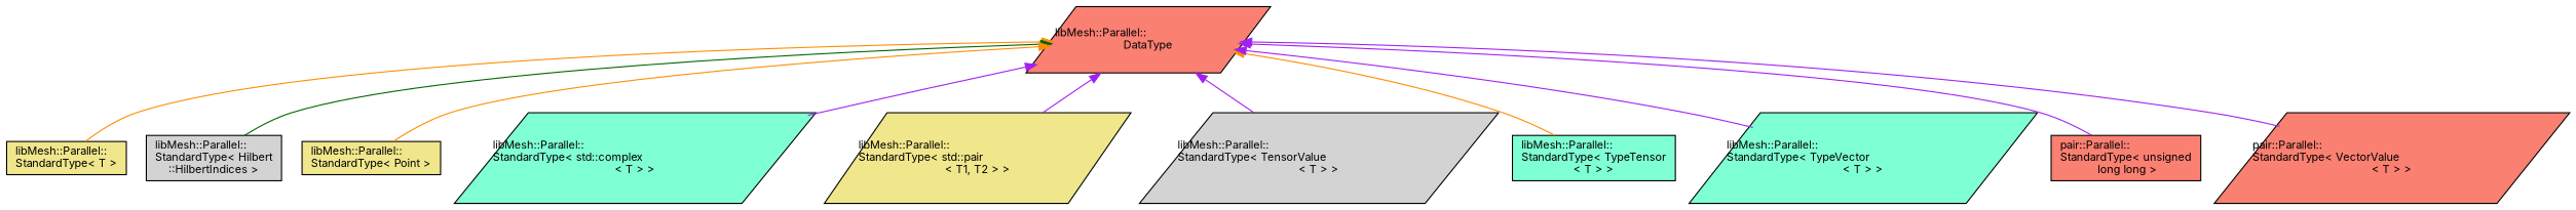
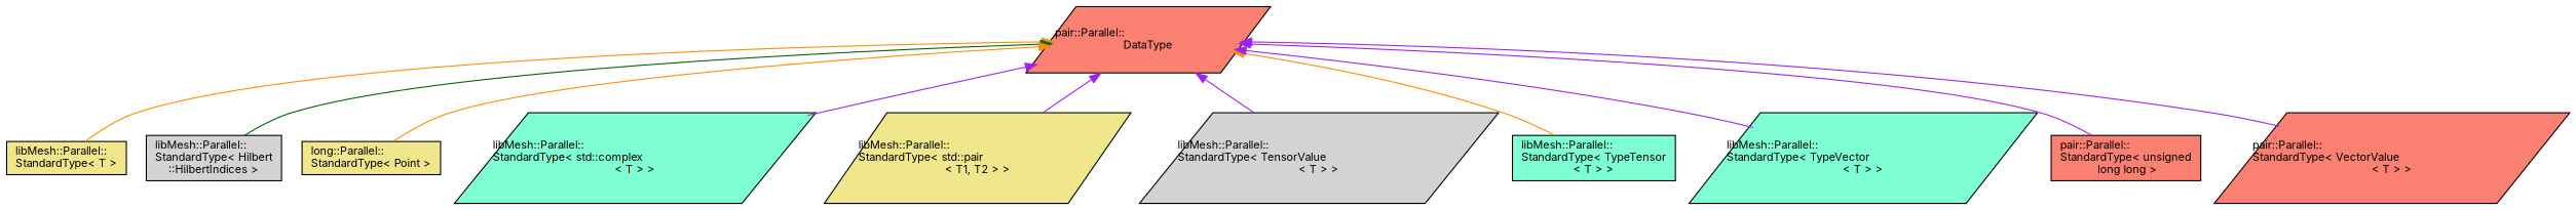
  digraph {
    fontname=Inter
    rankdir=TB
    node [color=black fillcolor=salmon fontname=Inter fontsize=10 shape=parallelogram style=filled]
    edge [color=purple dir=back fontname=Inter fontsize=10 labelfontname=Helvetica labelfontsize=10 style=solid]
-   n1 [height=0.2 label="libMesh::Parallel::\lDataType" width=0.4]
+   n1 [height=0.2 label="pair::Parallel::\lDataType" width=0.4]
    n2 [fillcolor=khaki height=0.2 label="libMesh::Parallel::\lStandardType\< T \>" shape=box width=0.4]
    n3 [fillcolor=lightgrey height=0.2 label="libMesh::Parallel::\lStandardType\< Hilbert\l::HilbertIndices \>" shape=box width=0.4]
-   n4 [fillcolor=khaki height=0.2 label="libMesh::Parallel::\lStandardType\< Point \>" shape=box width=0.4]
+   n4 [fillcolor=khaki height=0.2 label="long::Parallel::\lStandardType\< Point \>" shape=box width=0.4]
    n5 [fillcolor=aquamarine height=0.2 label="libMesh::Parallel::\lStandardType\< std::complex\l\< T \> \>" width=0.4]
    n6 [fillcolor=khaki height=0.2 label="libMesh::Parallel::\lStandardType\< std::pair\l\< T1, T2 \> \>" width=0.4]
    n7 [fillcolor=lightgrey height=0.2 label="libMesh::Parallel::\lStandardType\< TensorValue\l\< T \> \>" width=0.4]
    n8 [fillcolor=aquamarine height=0.2 label="libMesh::Parallel::\lStandardType\< TypeTensor\l\< T \> \>" shape=box width=0.4]
    n9 [fillcolor=aquamarine height=0.2 label="libMesh::Parallel::\lStandardType\< TypeVector\l\< T \> \>" width=0.4]
    n10 [height=0.2 label="pair::Parallel::\lStandardType\< unsigned\l long long \>" shape=box width=0.4]
    n11 [height=0.2 label="pair::Parallel::\lStandardType\< VectorValue\l\< T \> \>" width=0.4]
    n1 -> n2 [color=darkorange]
    n1 -> n3 [color=darkgreen]
    n1 -> n4 [color=darkorange]
    n1 -> n5
    n1 -> n6
    n1 -> n7
    n1 -> n8 [color=darkorange]
    n1 -> n9
    n1 -> n10
    n1 -> n11
  }
